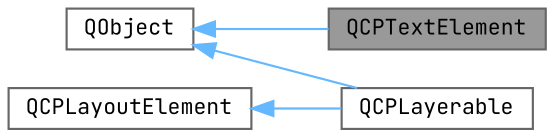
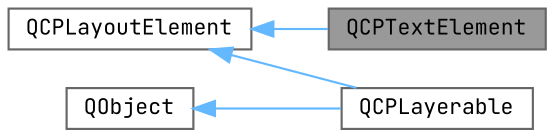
  digraph {
    fontname="JetBrains Mono"
    rankdir=LR
    node [color=gray40 fillcolor=white fontname="JetBrains Mono" fontsize=10 shape=box style=filled]
    edge [color=steelblue1 dir=back fontname="JetBrains Mono" fontsize=10 labelfontname=Helvetica labelfontsize=10 style=solid]
    n1 [fillcolor=grey60 fontcolor=black height=0.2 label=QCPTextElement width=0.4]
    n2 [height=0.2 label=QCPLayoutElement width=0.4]
    n3 [height=0.2 label=QCPLayerable width=0.4]
    n4 [height=0.2 label=QObject width=0.4]
-   n4 -> n1
+   n2 -> n1
    n2 -> n3
    n4 -> n3
  }
